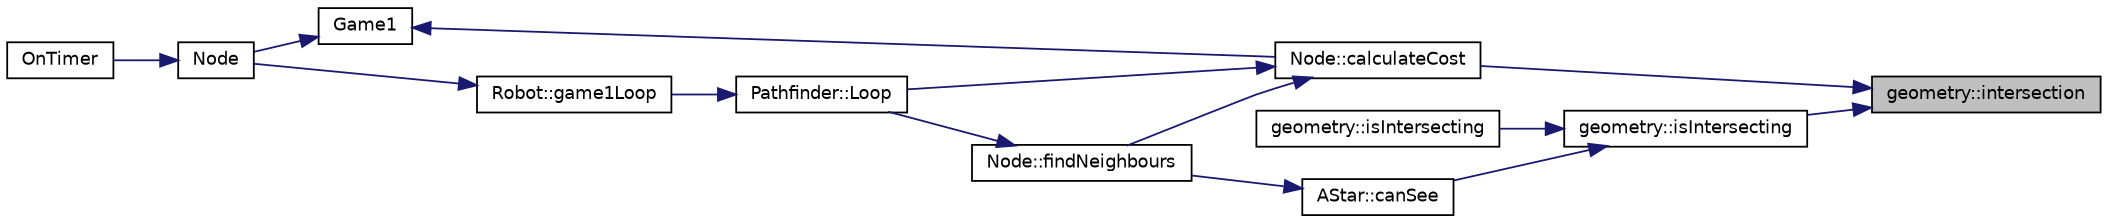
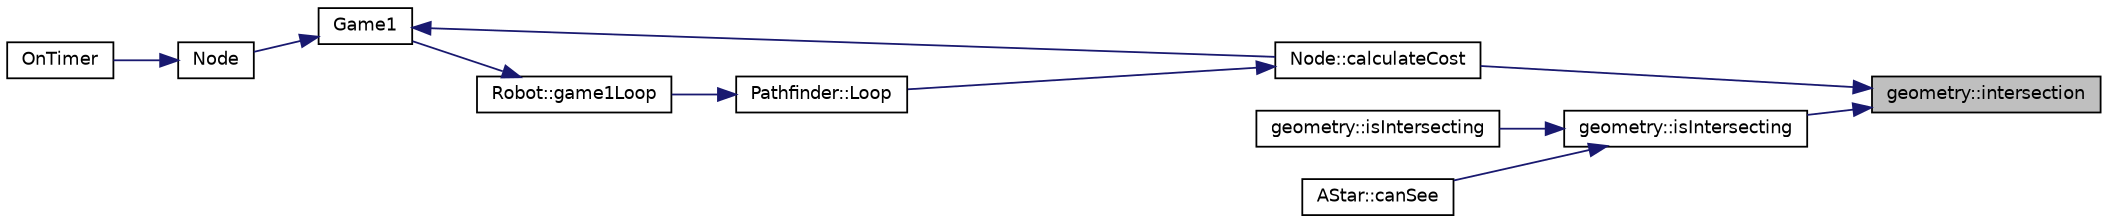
  digraph {
    rankdir=RL
    node [color=black fillcolor=white fontname=Helvetica fontsize=10 shape=record style=filled]
    edge [color=midnightblue dir=back fontname=Helvetica fontsize=10 labelfontname=Helvetica labelfontsize=10 style=solid]
    n1 [fillcolor=grey75 fontcolor=black height=0.2 label="geometry::intersection" width=0.4]
    n2 [height=0.2 label="Node::calculateCost" width=0.4]
    n3 [height=0.2 label="geometry::isIntersecting" width=0.4]
    n4 [height=0.2 label="Pathfinder::Loop" width=0.4]
-   n5 [height=0.2 label="Node::findNeighbours" width=0.4]
    n6 [height=0.2 label="AStar::canSee" width=0.4]
    n7 [height=0.2 label="geometry::isIntersecting" width=0.4]
    n8 [height=0.2 label="Robot::game1Loop" width=0.4]
    n9 [height=0.2 label=Game1 width=0.4]
    n10 [height=0.2 label="Node" width=0.4]
    n11 [height=0.2 label=OnTimer width=0.4]
    n1 -> n2
    n1 -> n3
    n2 -> n4
-   n2 -> n5
    n3 -> n6
    n3 -> n7
    n4 -> n8
-   n5 -> n4
-   n6 -> n5
-   n8 -> n10
+   n8 -> n9
    n9 -> n2
    n9 -> n10
    n10 -> n11
  }
